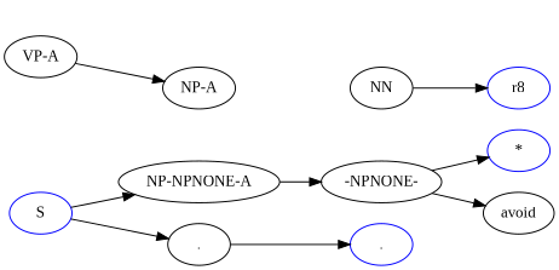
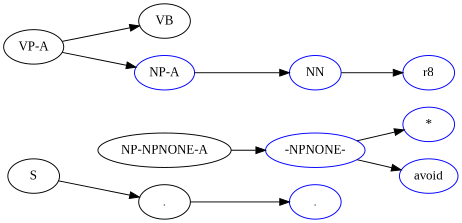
  digraph {
    fontname="Liberation Serif"
    rankdir=LR
    node [fontname="Liberation Serif"]
    edge [fontname="Liberation Serif"]
-   n1 [label=S color=blue]
+   n1 [label=S]
    n2 [label="NP-NPNONE-A"]
    n3 [label="."]
-   n4 [label="-NPNONE-"]
+   n4 [label="-NPNONE-" color=blue]
    n5 [label="VP-A"]
-   n7 [label="NP-A"]
+   n6 [label=VB]
+   n7 [label="NP-A" color=blue]
    n8 [color=blue label="."]
    n9 [color=blue label="*"]
-   n10 [color=black label=avoid]
-   n11 [label=NN]
+   n10 [color=blue label=avoid]
+   n11 [label=NN color=blue]
    n12 [color=blue label=r8]
-   n1 -> n2
    n1 -> n3
    n2 -> n4
    n3 -> n8
    n4 -> n9
    n4 -> n10
+   n5 -> n6
    n5 -> n7
+   n7 -> n11
    n11 -> n12
  }
